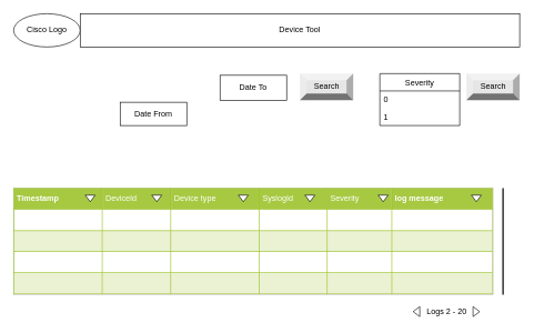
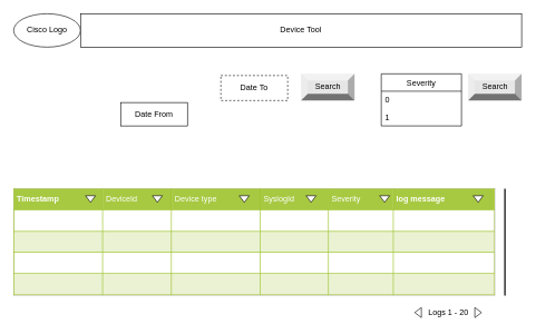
  <mxCell id="0" />
  <mxCell id="1" parent="0" />
  <mxCell id="2" value="Cisco Logo" style="ellipse;whiteSpace=wrap;html=1;" vertex="1" parent="1"><mxGeometry x="20" y="20" width="100" height="50" as="geometry" /></mxCell>
  <mxCell id="3" value="Device Tool" style="rounded=0;whiteSpace=wrap;html=1;" vertex="1" parent="1"><mxGeometry x="120" y="20" width="660" height="50" as="geometry" /></mxCell>
  <mxCell id="4" value="&lt;table border=&quot;1&quot; width=&quot;100%&quot; cellpadding=&quot;4&quot; style=&quot;width: 100% ; height: 100% ; border-collapse: collapse&quot;&gt;&lt;tbody&gt;&lt;tr style=&quot;background-color: #a7c942 ; color: #ffffff ; border: 1px solid #98bf21&quot;&gt;&lt;td&gt;&lt;span style=&quot;font-weight: 700&quot;&gt;Timestamp&lt;/span&gt;&lt;br&gt;&lt;/td&gt;&lt;td&gt;DeviceId&lt;/td&gt;&lt;td&gt;Device type&lt;/td&gt;&lt;td&gt;SyslogId&lt;/td&gt;&lt;td&gt;Severity&lt;/td&gt;&lt;th align=&quot;left&quot;&gt;log message&lt;/th&gt;&lt;/tr&gt;&lt;tr style=&quot;border: 1px solid #98bf21&quot;&gt;&lt;td&gt;&lt;br&gt;&lt;/td&gt;&lt;td&gt;&lt;br&gt;&lt;/td&gt;&lt;td&gt;&lt;br&gt;&lt;/td&gt;&lt;td&gt;&lt;br&gt;&lt;/td&gt;&lt;td&gt;&lt;br&gt;&lt;/td&gt;&lt;td&gt;&lt;br&gt;&lt;/td&gt;&lt;/tr&gt;&lt;tr style=&quot;background-color: #eaf2d3 ; border: 1px solid #98bf21&quot;&gt;&lt;td&gt;&lt;br&gt;&lt;/td&gt;&lt;td&gt;&lt;br&gt;&lt;/td&gt;&lt;td&gt;&lt;br&gt;&lt;/td&gt;&lt;td&gt;&lt;br&gt;&lt;/td&gt;&lt;td&gt;&lt;br&gt;&lt;/td&gt;&lt;td&gt;&lt;br&gt;&lt;/td&gt;&lt;/tr&gt;&lt;tr style=&quot;border: 1px solid #98bf21&quot;&gt;&lt;td&gt;&lt;br&gt;&lt;/td&gt;&lt;td&gt;&lt;br&gt;&lt;/td&gt;&lt;td&gt;&lt;br&gt;&lt;/td&gt;&lt;td&gt;&lt;br&gt;&lt;/td&gt;&lt;td&gt;&lt;br&gt;&lt;/td&gt;&lt;td&gt;&lt;br&gt;&lt;/td&gt;&lt;/tr&gt;&lt;tr style=&quot;background-color: #eaf2d3 ; border: 1px solid #98bf21&quot;&gt;&lt;td&gt;&lt;br&gt;&lt;/td&gt;&lt;td&gt;&lt;br&gt;&lt;/td&gt;&lt;td&gt;&lt;br&gt;&lt;/td&gt;&lt;td&gt;&lt;br&gt;&lt;/td&gt;&lt;td&gt;&lt;br&gt;&lt;/td&gt;&lt;td&gt;&lt;br&gt;&lt;/td&gt;&lt;/tr&gt;&lt;/tbody&gt;&lt;/table&gt;" style="text;html=1;strokeColor=#c0c0c0;fillColor=#ffffff;overflow=fill;rounded=0;" vertex="1" parent="1"><mxGeometry x="20" y="282" width="720" height="160" as="geometry" /></mxCell>
  <mxCell id="5" value="" style="triangle;whiteSpace=wrap;html=1;rotation=90;" vertex="1" parent="1"><mxGeometry x="130" y="290" width="10" height="15" as="geometry" /></mxCell>
  <mxCell id="6" value="" style="triangle;whiteSpace=wrap;html=1;rotation=90;" vertex="1" parent="1"><mxGeometry x="230" y="290" width="10" height="15" as="geometry" /></mxCell>
  <mxCell id="7" value="" style="triangle;whiteSpace=wrap;html=1;rotation=90;" vertex="1" parent="1"><mxGeometry x="360" y="290" width="10" height="15" as="geometry" /></mxCell>
  <mxCell id="8" value="" style="triangle;whiteSpace=wrap;html=1;rotation=90;" vertex="1" parent="1"><mxGeometry x="460" y="290" width="10" height="15" as="geometry" /></mxCell>
  <mxCell id="9" value="" style="triangle;whiteSpace=wrap;html=1;rotation=90;" vertex="1" parent="1"><mxGeometry x="570" y="290" width="10" height="15" as="geometry" /></mxCell>
  <mxCell id="10" value="" style="triangle;whiteSpace=wrap;html=1;rotation=90;" vertex="1" parent="1"><mxGeometry x="710" y="290" width="10" height="15" as="geometry" /></mxCell>
  <mxCell id="11" value="Search" style="labelPosition=center;verticalLabelPosition=middle;align=center;html=1;shape=mxgraph.basic.shaded_button;dx=10;fillColor=#E6E6E6;strokeColor=none;" vertex="1" parent="1"><mxGeometry x="700" y="110" width="80" height="40" as="geometry" /></mxCell>
- <mxCell id="12" value="Date To" style="rounded=0;whiteSpace=wrap;html=1;" vertex="1" parent="1"><mxGeometry x="330" y="112.5" width="100" height="37.5" as="geometry" /></mxCell>
+ <mxCell id="12" value="Date To" style="rounded=0;whiteSpace=wrap;html=1;dashed=1;" vertex="1" parent="1"><mxGeometry x="330" y="112.5" width="100" height="37.5" as="geometry" /></mxCell>
  <mxCell id="13" value="Search" style="labelPosition=center;verticalLabelPosition=middle;align=center;html=1;shape=mxgraph.basic.shaded_button;dx=10;fillColor=#E6E6E6;strokeColor=none;" vertex="1" parent="1"><mxGeometry x="450" y="110" width="80" height="40" as="geometry" /></mxCell>
  <mxCell id="14" value="Severity" style="swimlane;fontStyle=0;childLayout=stackLayout;horizontal=1;startSize=26;fillColor=none;horizontalStack=0;resizeParent=1;resizeParentMax=0;resizeLast=0;collapsible=1;marginBottom=0;" vertex="1" parent="1"><mxGeometry x="570" y="110" width="120" height="78" as="geometry" /></mxCell>
  <mxCell id="15" value="0" style="text;strokeColor=none;fillColor=none;align=left;verticalAlign=top;spacingLeft=4;spacingRight=4;overflow=hidden;rotatable=0;points=[[0,0.5],[1,0.5]];portConstraint=eastwest;" vertex="1" parent="14"><mxGeometry y="26" width="120" height="26" as="geometry" /></mxCell>
  <mxCell id="16" value="1" style="text;strokeColor=none;fillColor=none;align=left;verticalAlign=top;spacingLeft=4;spacingRight=4;overflow=hidden;rotatable=0;points=[[0,0.5],[1,0.5]];portConstraint=eastwest;" vertex="1" parent="14"><mxGeometry y="52" width="120" height="26" as="geometry" /></mxCell>
  <mxCell id="17" value="" style="line;strokeWidth=2;direction=south;html=1;" vertex="1" parent="1"><mxGeometry x="750" y="282" width="10" height="160" as="geometry" /></mxCell>
  <mxCell id="18" value="Date From" style="rounded=0;whiteSpace=wrap;html=1;" vertex="1" parent="1"><mxGeometry x="180" y="153" width="100" height="35" as="geometry" /></mxCell>
  <mxCell id="19" value="" style="triangle;whiteSpace=wrap;html=1;rotation=-90;direction=south;" vertex="1" parent="1"><mxGeometry x="707.5" y="462.5" width="15" height="10" as="geometry" /></mxCell>
- <mxCell id="20" value="Logs 2 - 20" style="text;html=1;align=center;verticalAlign=middle;resizable=0;points=[];autosize=1;" vertex="1" parent="1"><mxGeometry x="630" y="457.5" width="80" height="20" as="geometry" /></mxCell>
+ <mxCell id="20" value="Logs 1 - 20" style="text;html=1;align=center;verticalAlign=middle;resizable=0;points=[];autosize=1;" vertex="1" parent="1"><mxGeometry x="630" y="457.5" width="80" height="20" as="geometry" /></mxCell>
  <mxCell id="21" value="" style="triangle;whiteSpace=wrap;html=1;rotation=-180;" vertex="1" parent="1"><mxGeometry x="620" y="460" width="10" height="15" as="geometry" /></mxCell>
